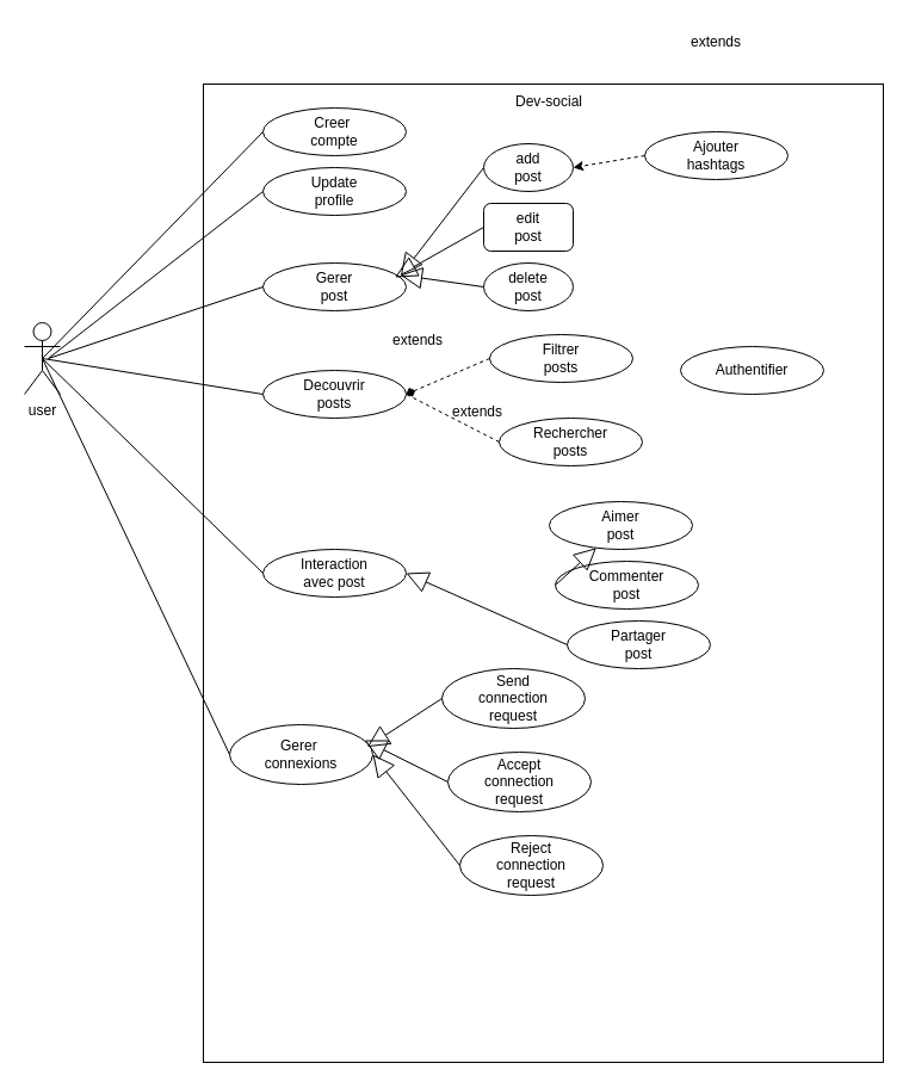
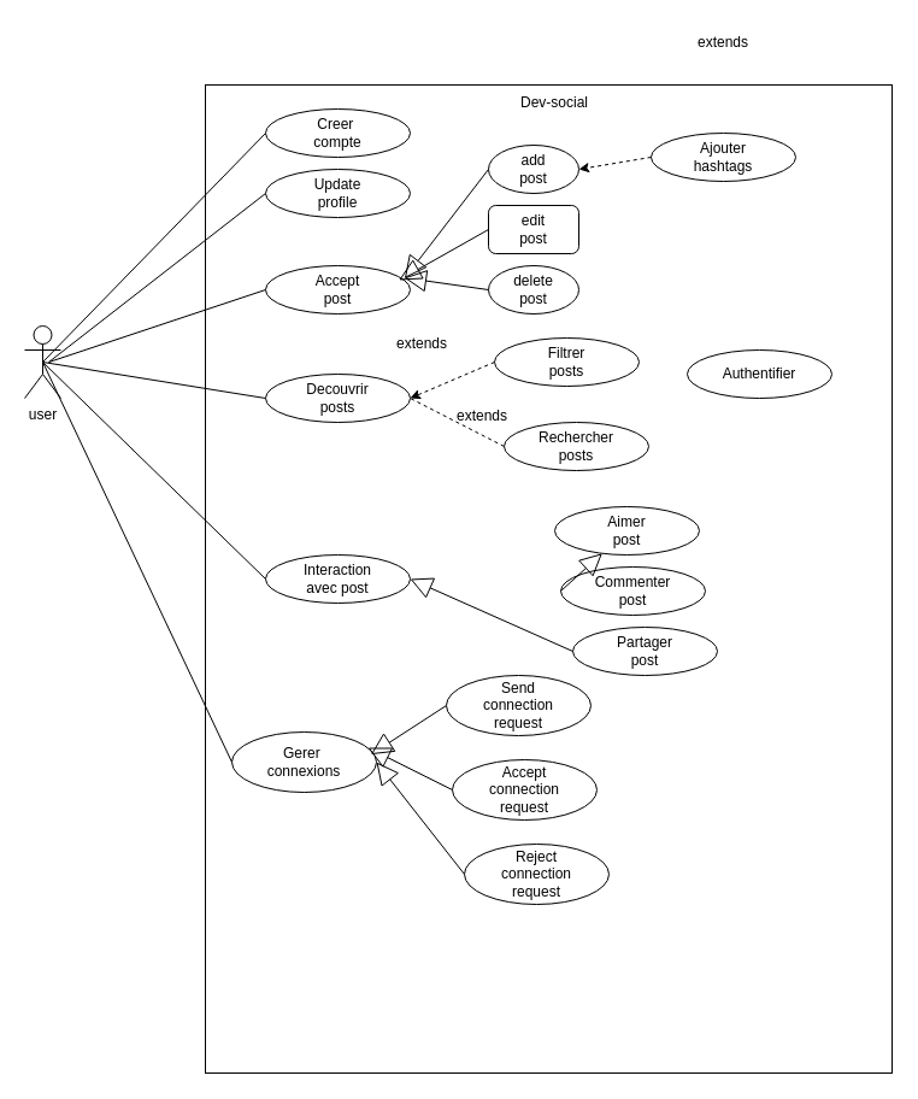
  <mxCell id="0" />
  <mxCell id="1" parent="0" />
  <mxCell id="2" value="" style="rounded=0;whiteSpace=wrap;html=1;" parent="1" vertex="1"><mxGeometry x="170" y="70" width="570" height="820" as="geometry" /></mxCell>
  <mxCell id="3" value="Dev-social" style="text;html=1;align=center;verticalAlign=middle;whiteSpace=wrap;rounded=0;" parent="1" vertex="1"><mxGeometry x="430" y="70" width="60" height="30" as="geometry" /></mxCell>
  <mxCell id="4" value="user" style="shape=umlActor;verticalLabelPosition=bottom;verticalAlign=top;html=1;outlineConnect=0;" parent="1" vertex="1"><mxGeometry x="20" y="270" width="30" height="60" as="geometry" /></mxCell>
  <mxCell id="5" value="Creer&amp;nbsp;&lt;br&gt;compte" style="ellipse;whiteSpace=wrap;html=1;" parent="1" vertex="1"><mxGeometry x="220" y="90" width="120" height="40" as="geometry" /></mxCell>
  <mxCell id="6" value="" style="endArrow=none;html=1;rounded=0;exitX=0.5;exitY=0.5;exitDx=0;exitDy=0;exitPerimeter=0;entryX=0;entryY=0.5;entryDx=0;entryDy=0;" parent="1" source="4" target="5" edge="1"><mxGeometry width="50" height="50" relative="1" as="geometry"><mxPoint x="400" y="370" as="sourcePoint" /><mxPoint x="450" y="320" as="targetPoint" /></mxGeometry></mxCell>
  <mxCell id="7" value="Update&lt;div&gt;profile&lt;/div&gt;" style="ellipse;whiteSpace=wrap;html=1;" parent="1" vertex="1"><mxGeometry x="220" y="140" width="120" height="40" as="geometry" /></mxCell>
  <mxCell id="8" value="" style="endArrow=none;html=1;rounded=0;entryX=0;entryY=0.5;entryDx=0;entryDy=0;" parent="1" target="7" edge="1"><mxGeometry width="50" height="50" relative="1" as="geometry"><mxPoint x="40" y="300" as="sourcePoint" /><mxPoint x="450" y="320" as="targetPoint" /></mxGeometry></mxCell>
- <mxCell id="9" value="Gerer&lt;div&gt;post&lt;/div&gt;" style="ellipse;whiteSpace=wrap;html=1;" parent="1" vertex="1"><mxGeometry x="220" y="220" width="120" height="40" as="geometry" /></mxCell>
+ <mxCell id="9" value="Accept&lt;div&gt;post&lt;/div&gt;" style="ellipse;whiteSpace=wrap;html=1;" parent="1" vertex="1"><mxGeometry x="220" y="220" width="120" height="40" as="geometry" /></mxCell>
  <mxCell id="10" value="" style="endArrow=none;html=1;rounded=0;entryX=0;entryY=0.5;entryDx=0;entryDy=0;" parent="1" target="9" edge="1"><mxGeometry width="50" height="50" relative="1" as="geometry"><mxPoint x="40" y="300" as="sourcePoint" /><mxPoint x="450" y="320" as="targetPoint" /></mxGeometry></mxCell>
  <mxCell id="11" value="Decouvrir&lt;div&gt;posts&lt;/div&gt;" style="ellipse;whiteSpace=wrap;html=1;" parent="1" vertex="1"><mxGeometry x="220" y="310" width="120" height="40" as="geometry" /></mxCell>
  <mxCell id="12" value="" style="endArrow=none;html=1;rounded=0;entryX=0;entryY=0.5;entryDx=0;entryDy=0;exitX=0.5;exitY=0.5;exitDx=0;exitDy=0;exitPerimeter=0;" parent="1" source="4" target="11" edge="1"><mxGeometry width="50" height="50" relative="1" as="geometry"><mxPoint x="400" y="370" as="sourcePoint" /><mxPoint x="450" y="320" as="targetPoint" /></mxGeometry></mxCell>
  <mxCell id="13" value="Aimer&lt;br&gt;post" style="ellipse;whiteSpace=wrap;html=1;" parent="1" vertex="1"><mxGeometry x="460" y="420" width="120" height="40" as="geometry" /></mxCell>
  <mxCell id="14" value="Commenter&lt;div&gt;post&lt;/div&gt;" style="ellipse;whiteSpace=wrap;html=1;" parent="1" vertex="1"><mxGeometry x="465" y="470" width="120" height="40" as="geometry" /></mxCell>
  <mxCell id="15" value="Partager&lt;div&gt;post&lt;/div&gt;" style="ellipse;whiteSpace=wrap;html=1;" parent="1" vertex="1"><mxGeometry x="475" y="520" width="120" height="40" as="geometry" /></mxCell>
  <mxCell id="16" value="Gerer&amp;nbsp;&lt;div&gt;connexions&lt;/div&gt;" style="ellipse;whiteSpace=wrap;html=1;" parent="1" vertex="1"><mxGeometry x="192" y="607" width="120" height="50" as="geometry" /></mxCell>
  <mxCell id="17" value="" style="endArrow=none;html=1;rounded=0;exitX=0;exitY=0.5;exitDx=0;exitDy=0;entryX=0.5;entryY=0.5;entryDx=0;entryDy=0;entryPerimeter=0;" parent="1" source="16" target="4" edge="1"><mxGeometry width="50" height="50" relative="1" as="geometry"><mxPoint x="500" y="570" as="sourcePoint" /><mxPoint x="50" y="300" as="targetPoint" /></mxGeometry></mxCell>
  <mxCell id="18" value="Rechercher&lt;div&gt;posts&lt;/div&gt;" style="ellipse;whiteSpace=wrap;html=1;" parent="1" vertex="1"><mxGeometry x="418" y="350" width="120" height="40" as="geometry" /></mxCell>
  <mxCell id="19" value="" style="endArrow=none;html=1;rounded=0;exitX=0;exitY=0.5;exitDx=0;exitDy=0;entryX=1;entryY=0.5;entryDx=0;entryDy=0;dashed=1;" parent="1" source="18" target="11" edge="1"><mxGeometry width="50" height="50" relative="1" as="geometry"><mxPoint x="450" y="420" as="sourcePoint" /><mxPoint x="500" y="370" as="targetPoint" /></mxGeometry></mxCell>
  <mxCell id="20" value="extends" style="text;html=1;align=center;verticalAlign=middle;whiteSpace=wrap;rounded=0;" parent="1" vertex="1"><mxGeometry x="370" y="330" width="60" height="30" as="geometry" /></mxCell>
  <mxCell id="21" value="Filtrer&lt;div&gt;posts&lt;/div&gt;" style="ellipse;whiteSpace=wrap;html=1;" parent="1" vertex="1"><mxGeometry x="410" y="280" width="120" height="40" as="geometry" /></mxCell>
- <mxCell id="22" value="" style="endArrow=diamond;html=1;rounded=0;exitX=0;exitY=0.5;exitDx=0;exitDy=0;entryX=1;entryY=0.5;entryDx=0;entryDy=0;dashed=1;" parent="1" source="21" target="11" edge="1"><mxGeometry width="50" height="50" relative="1" as="geometry"><mxPoint x="405" y="380" as="sourcePoint" /><mxPoint x="350" y="340" as="targetPoint" /></mxGeometry></mxCell>
+ <mxCell id="22" value="" style="endArrow=classic;html=1;rounded=0;exitX=0;exitY=0.5;exitDx=0;exitDy=0;entryX=1;entryY=0.5;entryDx=0;entryDy=0;dashed=1;" parent="1" source="21" target="11" edge="1"><mxGeometry width="50" height="50" relative="1" as="geometry"><mxPoint x="405" y="380" as="sourcePoint" /><mxPoint x="350" y="340" as="targetPoint" /></mxGeometry></mxCell>
  <mxCell id="23" value="extends" style="text;html=1;align=center;verticalAlign=middle;whiteSpace=wrap;rounded=0;" parent="1" vertex="1"><mxGeometry x="320" y="270" width="60" height="30" as="geometry" /></mxCell>
  <mxCell id="24" value="Ajouter&lt;div&gt;hashtags&lt;/div&gt;" style="ellipse;whiteSpace=wrap;html=1;" parent="1" vertex="1"><mxGeometry x="540" y="110" width="120" height="40" as="geometry" /></mxCell>
  <mxCell id="25" value="extends" style="text;html=1;align=center;verticalAlign=middle;whiteSpace=wrap;rounded=0;" parent="1" vertex="1"><mxGeometry x="570" y="20" width="60" height="30" as="geometry" /></mxCell>
  <mxCell id="26" value="Authentifier" style="ellipse;whiteSpace=wrap;html=1;" parent="1" vertex="1"><mxGeometry x="570" y="290" width="120" height="40" as="geometry" /></mxCell>
  <mxCell id="27" value="add&lt;div&gt;post&lt;/div&gt;" style="ellipse;whiteSpace=wrap;html=1;" vertex="1" parent="1"><mxGeometry x="405" y="120" width="75" height="40" as="geometry" /></mxCell>
  <mxCell id="28" value="edit&lt;div&gt;post&lt;/div&gt;" style="whiteSpace=wrap;html=1;rounded=1;" vertex="1" parent="1"><mxGeometry x="405" y="170" width="75" height="40" as="geometry" /></mxCell>
  <mxCell id="29" value="delete&lt;div&gt;post&lt;/div&gt;" style="ellipse;whiteSpace=wrap;html=1;" vertex="1" parent="1"><mxGeometry x="405" y="220" width="75" height="40" as="geometry" /></mxCell>
  <mxCell id="30" value="" style="endArrow=block;endSize=16;endFill=0;html=1;rounded=0;exitX=0;exitY=0.5;exitDx=0;exitDy=0;entryX=0.962;entryY=0.26;entryDx=0;entryDy=0;entryPerimeter=0;" edge="1" parent="1" source="27" target="9"><mxGeometry width="160" relative="1" as="geometry"><mxPoint x="295" y="260" as="sourcePoint" /><mxPoint x="455" y="260" as="targetPoint" /></mxGeometry></mxCell>
  <mxCell id="31" value="" style="endArrow=block;endSize=16;endFill=0;html=1;rounded=0;exitX=0;exitY=0.5;exitDx=0;exitDy=0;entryX=0.922;entryY=0.3;entryDx=0;entryDy=0;entryPerimeter=0;" edge="1" parent="1" source="28" target="9"><mxGeometry width="160" relative="1" as="geometry"><mxPoint x="415" y="150" as="sourcePoint" /><mxPoint x="332" y="156" as="targetPoint" /></mxGeometry></mxCell>
  <mxCell id="32" value="" style="endArrow=block;endSize=16;endFill=0;html=1;rounded=0;exitX=0;exitY=0.5;exitDx=0;exitDy=0;" edge="1" parent="1" source="29"><mxGeometry width="160" relative="1" as="geometry"><mxPoint x="415" y="200" as="sourcePoint" /><mxPoint x="335" y="230" as="targetPoint" /></mxGeometry></mxCell>
  <mxCell id="33" value="" style="endArrow=classic;html=1;rounded=0;exitX=0;exitY=0.5;exitDx=0;exitDy=0;entryX=1;entryY=0.5;entryDx=0;entryDy=0;dashed=1;" edge="1" parent="1" source="24" target="27"><mxGeometry width="50" height="50" relative="1" as="geometry"><mxPoint x="420" y="310" as="sourcePoint" /><mxPoint x="350" y="340" as="targetPoint" /></mxGeometry></mxCell>
  <mxCell id="34" value="Interaction&lt;div&gt;avec post&lt;/div&gt;" style="ellipse;whiteSpace=wrap;html=1;" vertex="1" parent="1"><mxGeometry x="220" y="460" width="120" height="40" as="geometry" /></mxCell>
  <mxCell id="35" value="" style="endArrow=none;html=1;rounded=0;entryX=0;entryY=0.5;entryDx=0;entryDy=0;" edge="1" parent="1" target="34"><mxGeometry width="50" height="50" relative="1" as="geometry"><mxPoint x="35" y="300" as="sourcePoint" /><mxPoint x="365" y="470" as="targetPoint" /></mxGeometry></mxCell>
  <mxCell id="36" value="" style="endArrow=block;endSize=16;endFill=0;html=1;rounded=0;exitX=0;exitY=0.5;exitDx=0;exitDy=0;" edge="1" parent="1" source="14" target="13"><mxGeometry width="160" relative="1" as="geometry"><mxPoint x="415" y="200" as="sourcePoint" /><mxPoint x="341" y="242" as="targetPoint" /></mxGeometry></mxCell>
  <mxCell id="37" value="" style="endArrow=block;endSize=16;endFill=0;html=1;rounded=0;exitX=0;exitY=0.5;exitDx=0;exitDy=0;entryX=1;entryY=0.5;entryDx=0;entryDy=0;" edge="1" parent="1" source="15" target="34"><mxGeometry width="160" relative="1" as="geometry"><mxPoint x="415" y="250" as="sourcePoint" /><mxPoint x="345" y="480" as="targetPoint" /></mxGeometry></mxCell>
  <mxCell id="38" value="Send&lt;div&gt;connection&lt;/div&gt;&lt;div&gt;request&lt;/div&gt;" style="ellipse;whiteSpace=wrap;html=1;" vertex="1" parent="1"><mxGeometry x="370" y="560" width="120" height="50" as="geometry" /></mxCell>
  <mxCell id="39" value="Accept&lt;br&gt;&lt;div&gt;connection&lt;/div&gt;&lt;div&gt;request&lt;/div&gt;" style="ellipse;whiteSpace=wrap;html=1;" vertex="1" parent="1"><mxGeometry x="375" y="630" width="120" height="50" as="geometry" /></mxCell>
  <mxCell id="40" value="&lt;div&gt;Reject&lt;/div&gt;&lt;div&gt;connection&lt;/div&gt;&lt;div&gt;request&lt;/div&gt;" style="ellipse;whiteSpace=wrap;html=1;" vertex="1" parent="1"><mxGeometry x="385" y="700" width="120" height="50" as="geometry" /></mxCell>
  <mxCell id="41" value="" style="endArrow=block;endSize=16;endFill=0;html=1;rounded=0;entryX=0.962;entryY=0.372;entryDx=0;entryDy=0;exitX=0;exitY=0.5;exitDx=0;exitDy=0;entryPerimeter=0;" edge="1" parent="1" source="38" target="16"><mxGeometry width="160" relative="1" as="geometry"><mxPoint x="470" y="450" as="sourcePoint" /><mxPoint x="350" y="490" as="targetPoint" /><Array as="points" /></mxGeometry></mxCell>
  <mxCell id="42" value="" style="endArrow=block;endSize=16;endFill=0;html=1;rounded=0;exitX=0;exitY=0.5;exitDx=0;exitDy=0;" edge="1" parent="1" source="39"><mxGeometry width="160" relative="1" as="geometry"><mxPoint x="380" y="595" as="sourcePoint" /><mxPoint x="305" y="620" as="targetPoint" /><Array as="points" /></mxGeometry></mxCell>
  <mxCell id="43" value="" style="endArrow=block;endSize=16;endFill=0;html=1;rounded=0;exitX=0;exitY=0.5;exitDx=0;exitDy=0;entryX=1;entryY=0.5;entryDx=0;entryDy=0;" edge="1" parent="1" source="40" target="16"><mxGeometry width="160" relative="1" as="geometry"><mxPoint x="385" y="665" as="sourcePoint" /><mxPoint x="315" y="620" as="targetPoint" /><Array as="points" /></mxGeometry></mxCell>
